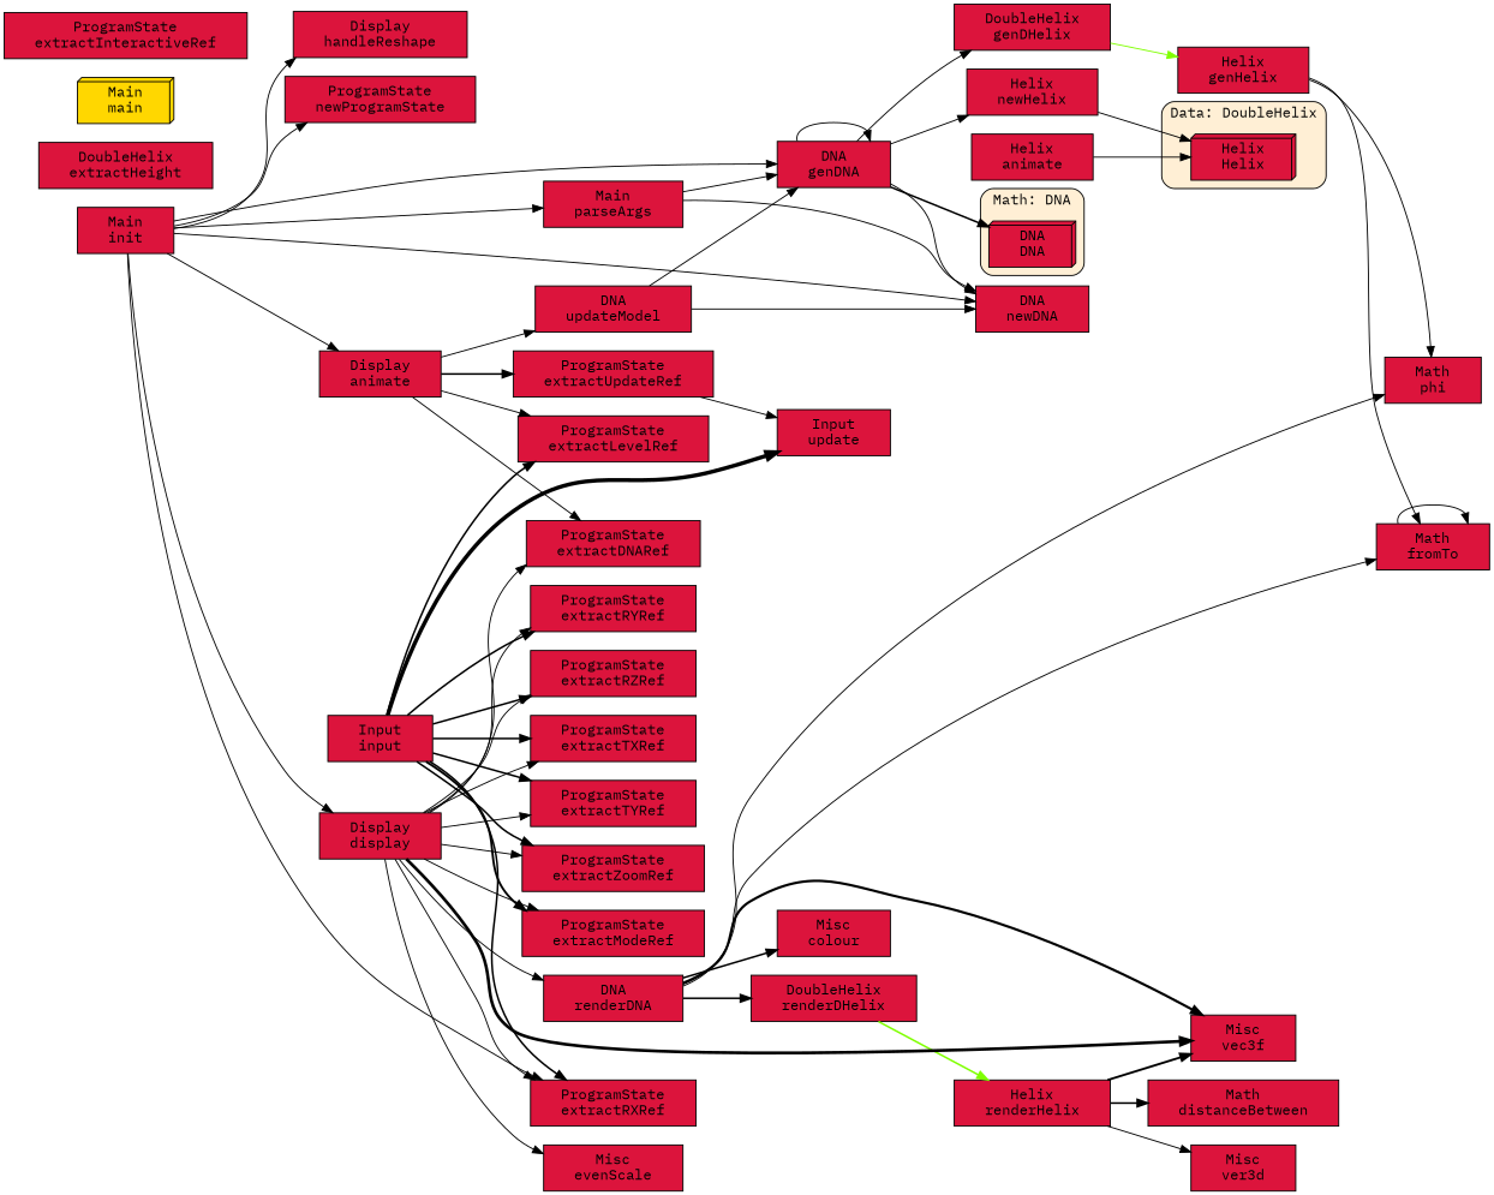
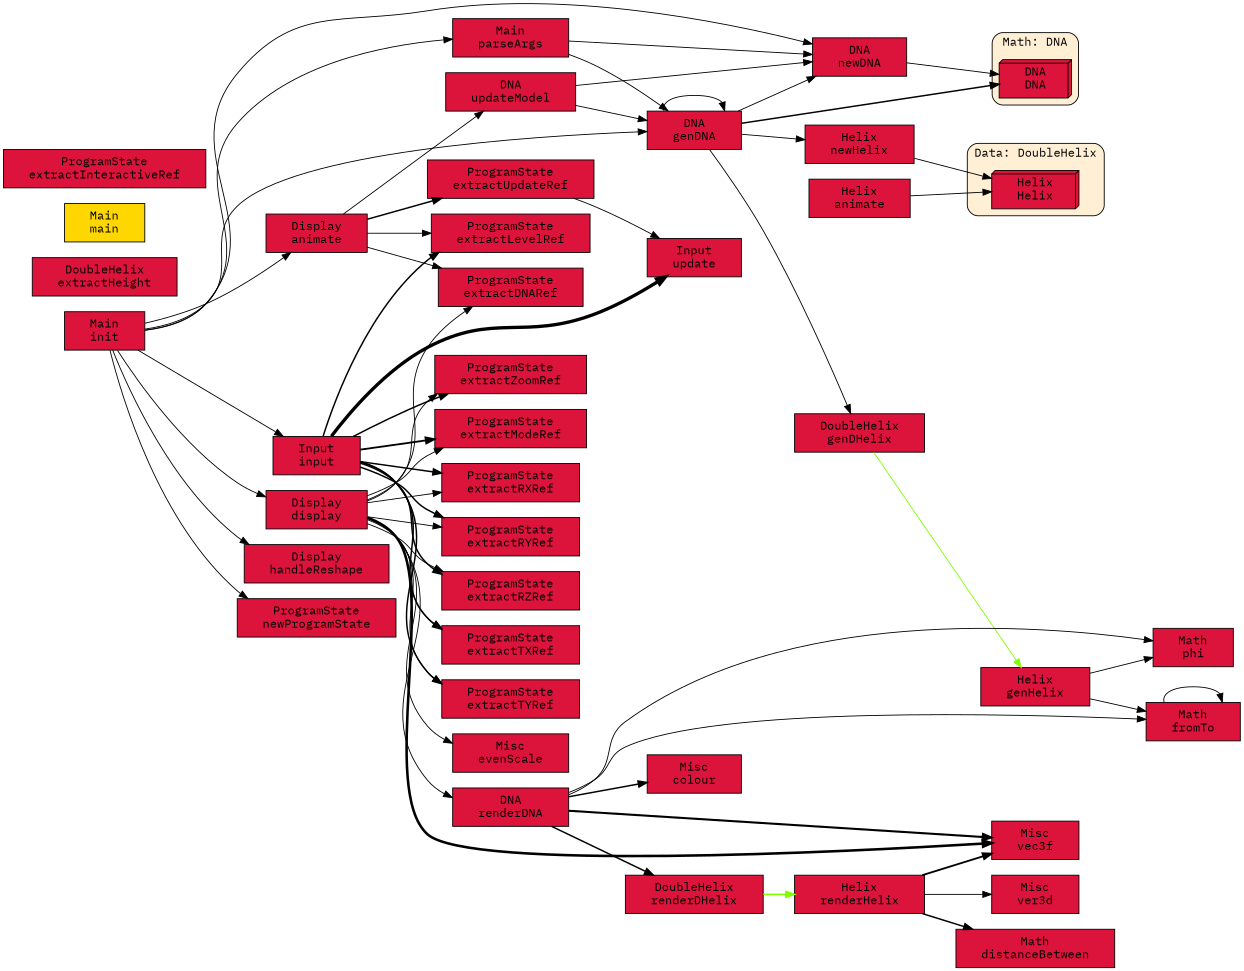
  digraph {
    fontname="IBM Plex Mono"
    rankdir=LR
    node [fillcolor=crimson fontname="IBM Plex Mono" margin="0.4,0.1" shape=box style="filled,solid"]
    edge [color=black fontname="IBM Plex Mono" penwidth=1]
    n1 [label="Helix\nHelix" shape=box3d]
    n2 [label="DNA\nDNA" shape=box3d]
    n3 [label="DNA\ngenDNA"]
    n4 [label="DNA\nnewDNA"]
    n5 [label="DoubleHelix\ngenDHelix"]
    n6 [label="Helix\nnewHelix"]
    n7 [label="Helix\ngenHelix"]
    n8 [label="DNA\nrenderDNA"]
    n9 [label="DoubleHelix\nrenderDHelix"]
    n10 [label="Math\nfromTo"]
    n11 [label="Math\nphi"]
    n12 [label="Misc\ncolour"]
    n13 [label="Misc\nvec3f"]
    n14 [label="Helix\nrenderHelix"]
    n15 [label="DNA\nupdateModel"]
    n16 [label="Display\nanimate"]
    n17 [label="ProgramState\nextractDNARef"]
    n18 [label="ProgramState\nextractLevelRef"]
    n19 [label="ProgramState\nextractUpdateRef"]
    n20 [label="Input\nupdate"]
    n21 [label="Display\ndisplay"]
    n22 [label="Misc\nevenScale"]
    n23 [label="ProgramState\nextractModeRef"]
    n24 [label="ProgramState\nextractRXRef"]
    n25 [label="ProgramState\nextractRYRef"]
    n26 [label="ProgramState\nextractRZRef"]
    n27 [label="ProgramState\nextractTXRef"]
    n28 [label="ProgramState\nextractTYRef"]
    n29 [label="ProgramState\nextractZoomRef"]
    n30 [label="Display\nhandleReshape"]
    n31 [label="DoubleHelix\nextractHeight"]
    n32 [label="Math\ndistanceBetween"]
    n33 [label="Misc\nver3d"]
    n34 [label="Helix\nanimate"]
    n35 [label="Input\ninput"]
    n36 [label="Main\ninit"]
    n37 [label="Main\nparseArgs"]
    n38 [label="ProgramState\nnewProgramState"]
-   n39 [fillcolor=gold label="Main\nmain" shape=box3d]
+   n39 [fillcolor=gold label="Main\nmain"]
    n40 [label="ProgramState\nextractInteractiveRef"]
    subgraph cluster_1 {
      fillcolor=papayawhip
      label="Data: DoubleHelix"
      style="filled,rounded"
      n1
    }
    subgraph cluster_2 {
      fillcolor=papayawhip
      label="Math: DNA"
      style="filled,rounded"
      n2
    }
    n3 -> n2 [penwidth=1.6931471805599454]
    n3 -> n3
    n3 -> n4
    n3 -> n5
    n3 -> n6
+   n4 -> n2
    n5 -> n7 [color=chartreuse]
    n6 -> n1
    n7 -> n10
    n7 -> n11
    n8 -> n9 [penwidth=1.6931471805599454]
    n8 -> n10
    n8 -> n11
    n8 -> n12 [penwidth=1.6931471805599454]
    n8 -> n13 [penwidth=2.386294361119891]
    n9 -> n14 [color=chartreuse penwidth=1.6931471805599454]
    n10 -> n10
    n14 -> n13 [penwidth=2.09861228866811]
    n14 -> n32 [penwidth=1.6931471805599454]
    n14 -> n33
    n15 -> n3
    n15 -> n4
    n16 -> n15
    n16 -> n17
    n16 -> n18
    n16 -> n19 [penwidth=1.6931471805599454]
    n19 -> n20
    n21 -> n8
    n21 -> n13 [penwidth=2.9459101490553135]
    n21 -> n17
    n21 -> n22
    n21 -> n23
    n21 -> n24
    n21 -> n25
    n21 -> n26
    n21 -> n27
    n21 -> n28
    n21 -> n29
    n34 -> n1
    n35 -> n18 [penwidth=1.6931471805599454]
    n35 -> n20 [penwidth=3.833213344056216]
    n35 -> n23 [penwidth=2.09861228866811]
    n35 -> n24 [penwidth=1.6931471805599454]
    n35 -> n25 [penwidth=1.6931471805599454]
    n35 -> n26 [penwidth=1.6931471805599454]
    n35 -> n27 [penwidth=1.6931471805599454]
    n35 -> n28 [penwidth=1.6931471805599454]
    n35 -> n29 [penwidth=1.6931471805599454]
    n36 -> n3
    n36 -> n4
    n36 -> n16
    n36 -> n21
    n36 -> n30
-   n36 -> n24
+   n36 -> n35
    n36 -> n37
    n36 -> n38
    n37 -> n3
    n37 -> n4
  }
